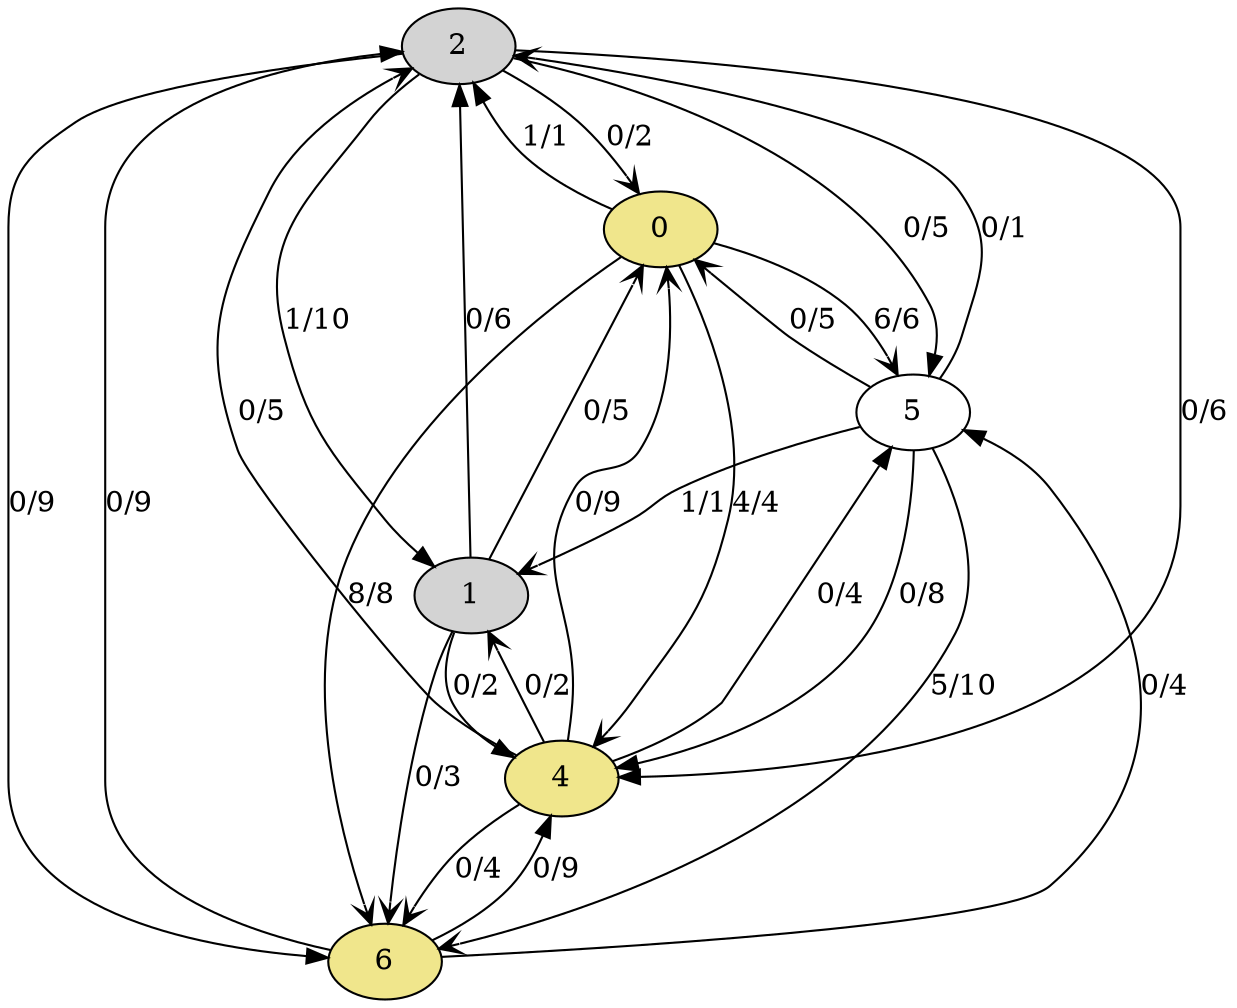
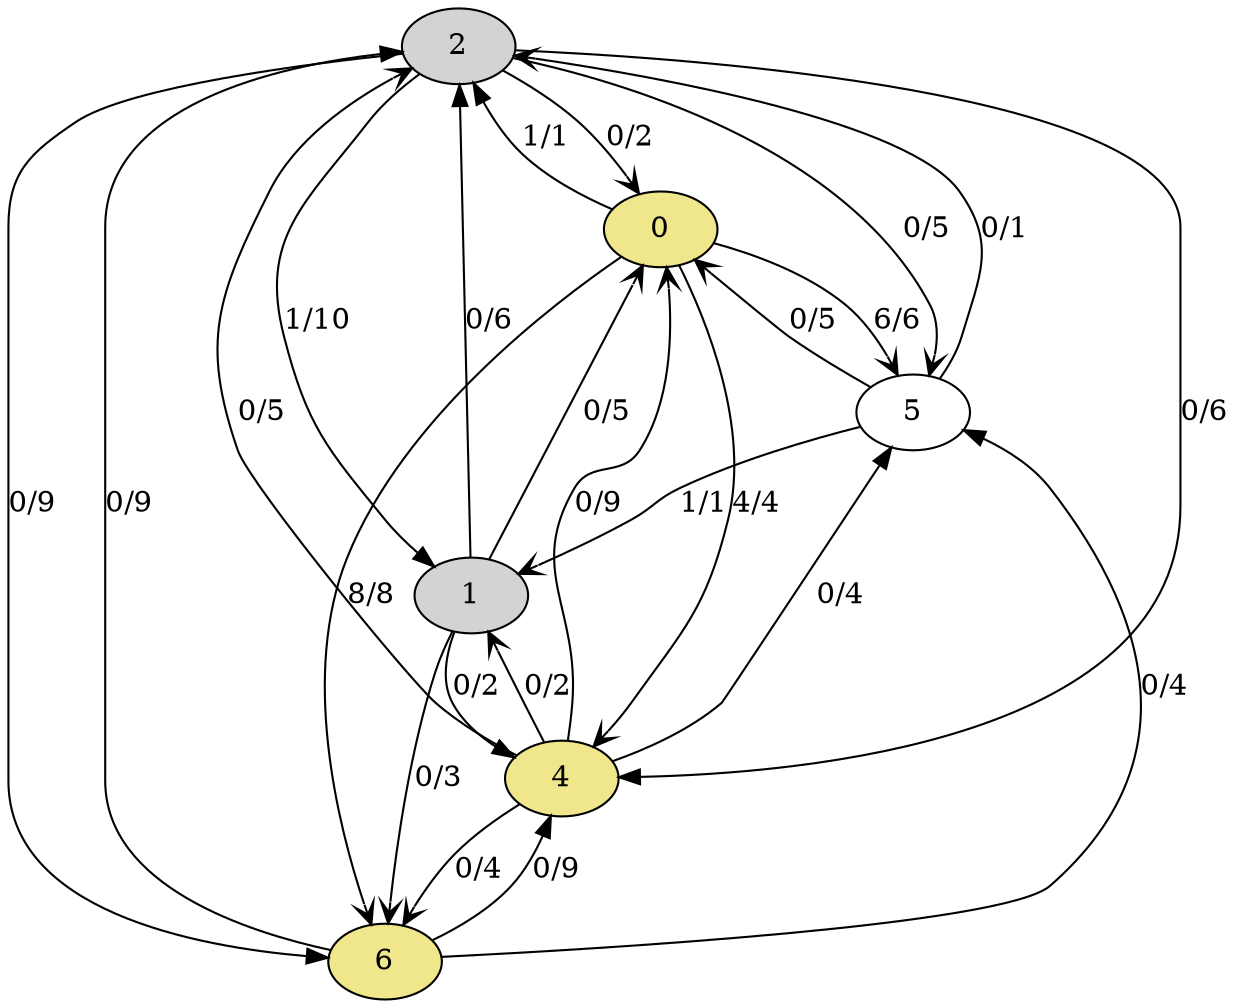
  digraph {
    node [fillcolor=khaki style=filled]
    edge [arrowhead=vee]
    2 [fillcolor=lightgrey]
    0
    n3 [label=6]
    4
    5 [fillcolor=white]
    1 [fillcolor=lightgrey]
    2 -> 0 [label="0/2"]
    2 -> n3 [arrowhead=normal label="0/9"]
    2 -> 4 [arrowhead=normal label="0/6"]
-   2 -> 5 [arrowhead=normal label="0/5"]
+   2 -> 5 [label="0/5"]
    2 -> 1 [arrowhead=normal label="1/10"]
    0 -> 2 [arrowhead=normal label="1/1"]
    0 -> n3 [label="8/8"]
    0 -> 4 [label="4/4"]
    0 -> 5 [label="6/6"]
    n3 -> 2 [arrowhead=normal label="0/9"]
    n3 -> 4 [arrowhead=normal label="0/9"]
    n3 -> 5 [arrowhead=normal label="0/4"]
    4 -> 2 [label="0/5"]
    4 -> 0 [label="0/9"]
    4 -> n3 [label="0/4"]
    4 -> 5 [arrowhead=normal label="0/4"]
    4 -> 1 [label="0/2"]
    5 -> 2 [label="0/1"]
    5 -> 0 [label="0/5"]
-   5 -> n3 [label="5/10"]
-   5 -> 4 [arrowhead=normal label="0/8"]
    5 -> 1 [label="1/1"]
    1 -> 2 [arrowhead=normal label="0/6"]
    1 -> 0 [label="0/5"]
    1 -> n3 [label="0/3"]
    1 -> 4 [arrowhead=normal label="0/2"]
  }
